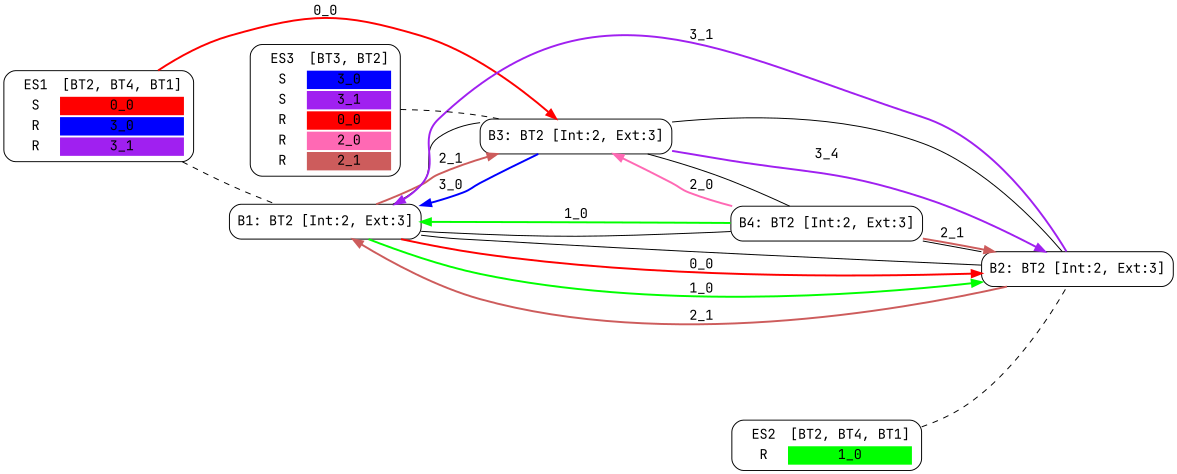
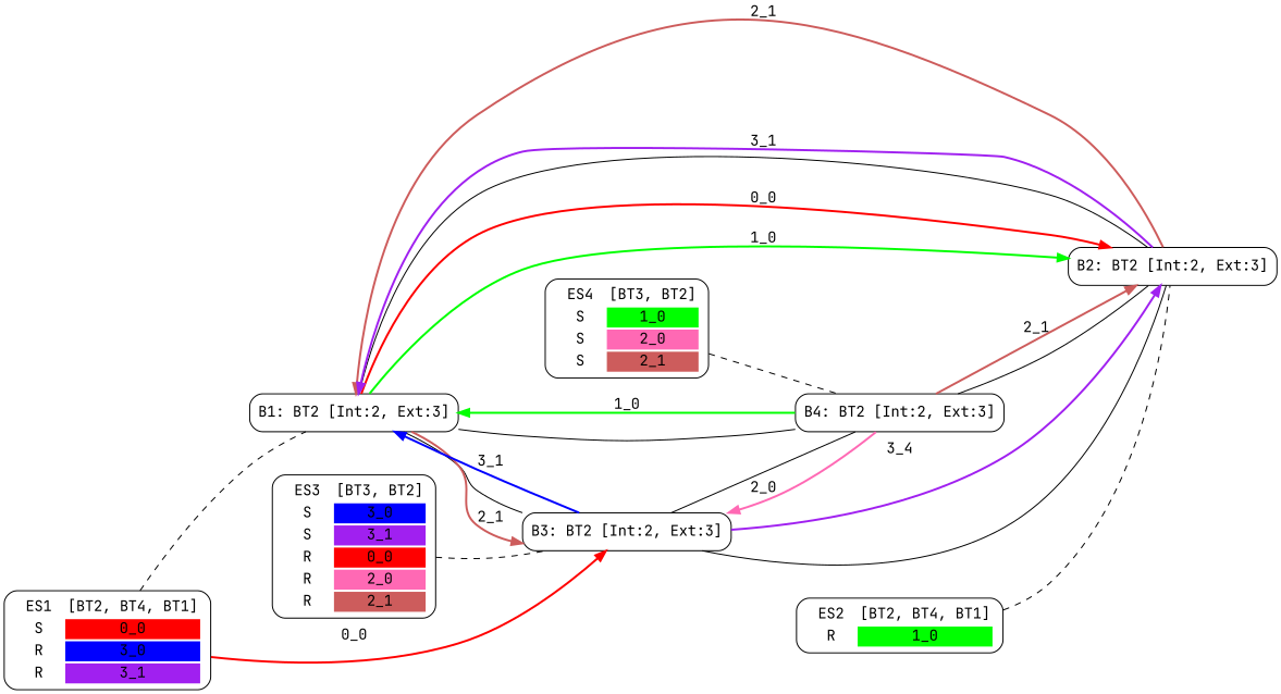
  digraph {
    fontname="JetBrains Mono"
    rankdir=LR
    node [fontname="JetBrains Mono" shape=box style=rounded]
    edge [fontname="JetBrains Mono" style=bold]
    n1 [label=<<TABLE  BORDER="0"><TR> <TD ALIGN="CENTER" BORDER="0"> ES1 </TD> <TD>[BT2, BT4, BT1]</TD> </TR><TR><TD>S</TD><TD BGCOLOR="red">0_0</TD></TR> <TR><TD>R</TD><TD BGCOLOR="blue">3_0</TD></TR> <TR><TD>R</TD><TD BGCOLOR="purple">3_1</TD></TR> </TABLE>>]
    n2 [label="B1: BT2 [Int:2, Ext:3]"]
    n3 [label="B3: BT2 [Int:2, Ext:3]"]
    n4 [label="B2: BT2 [Int:2, Ext:3]"]
    n5 [label="B4: BT2 [Int:2, Ext:3]"]
    n6 [label=<<TABLE  BORDER="0"><TR> <TD ALIGN="CENTER" BORDER="0"> ES2 </TD> <TD>[BT2, BT4, BT1]</TD> </TR><TR><TD>R</TD><TD BGCOLOR="green">1_0</TD></TR> </TABLE>>]
    n7 [label=<<TABLE  BORDER="0"><TR> <TD ALIGN="CENTER" BORDER="0"> ES3 </TD> <TD>[BT3, BT2]</TD> </TR><TR><TD>S</TD><TD BGCOLOR="blue">3_0</TD></TR> <TR><TD>S</TD><TD BGCOLOR="purple">3_1</TD></TR> <TR><TD>R</TD><TD BGCOLOR="red">0_0</TD></TR> <TR><TD>R</TD><TD BGCOLOR="hotpink">2_0</TD></TR> <TR><TD>R</TD><TD BGCOLOR="indianred">2_1</TD></TR> </TABLE>>]
+   n8 [label=<<TABLE  BORDER="0"><TR> <TD ALIGN="CENTER" BORDER="0"> ES4 </TD> <TD>[BT3, BT2]</TD> </TR><TR><TD>S</TD><TD BGCOLOR="green">1_0</TD></TR> <TR><TD>S</TD><TD BGCOLOR="hotpink">2_0</TD></TR> <TR><TD>S</TD><TD BGCOLOR="indianred">2_1</TD></TR> </TABLE>>]
    n1 -> n2 [arrowhead=none style=dashed]
    n1 -> n3 [color=red label="0_0"]
    n2 -> n3 [arrowhead=none style=""]
    n2 -> n3 [color=indianred label="2_1"]
    n2 -> n4 [arrowhead=none style=""]
    n2 -> n4 [color=red label="0_0"]
    n2 -> n4 [color=green label="1_0"]
    n2 -> n5 [arrowhead=none style=""]
-   n3 -> n2 [color=blue label="3_0"]
+   n3 -> n2 [color=blue label="3_1"]
    n3 -> n4 [color=purple label="3_4"]
    n3 -> n5 [arrowhead=none style=""]
    n4 -> n2 [color=indianred label="2_1"]
    n4 -> n2 [color=purple label="3_1"]
    n4 -> n3 [arrowhead=none style=""]
    n4 -> n5 [arrowhead=none style=""]
    n5 -> n2 [color=green label="1_0"]
    n5 -> n3 [color=hotpink label="2_0"]
    n5 -> n4 [color=indianred label="2_1"]
    n6 -> n4 [arrowhead=none style=dashed]
    n7 -> n3 [arrowhead=none style=dashed]
+   n8 -> n5 [arrowhead=none style=dashed]
  }
